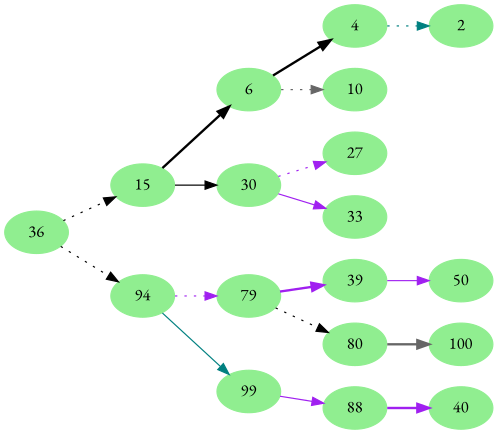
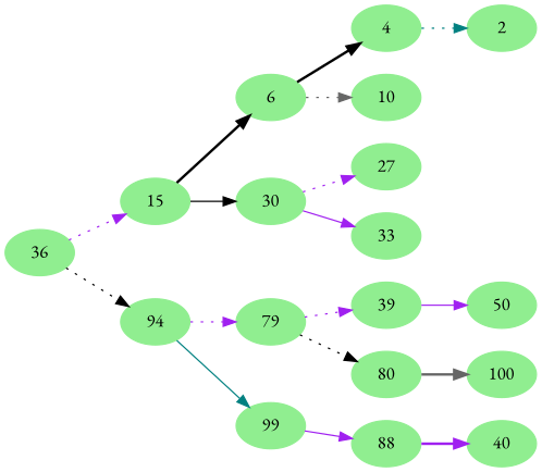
  digraph {
    fontname="EB Garamond"
    rankdir=LR
    node [color="#90EE90" fontname="EB Garamond" style=filled]
    edge [color=purple fontname="EB Garamond" style=dotted]
    36
    15
    n3 [label=94]
    6
    30
    79
    99
    4
    10
    27
    33
    39
    80
    88
    2
    50
    100
    n18 [label=40]
-   36 -> 15 [color=black]
+   36 -> 15
    36 -> n3 [color=black]
    15 -> 6 [color=black style=bold]
    15 -> 30 [color=black style=solid]
    n3 -> 79
    n3 -> 99 [color=teal style=solid]
    6 -> 4 [color=black style=bold]
    6 -> 10 [color=gray40]
    30 -> 27
    30 -> 33 [style=solid]
-   79 -> 39 [style=bold]
+   79 -> 39
    79 -> 80 [color=black]
    99 -> 88 [style=solid]
    4 -> 2 [color=teal]
    39 -> 50 [style=solid]
    80 -> 100 [color=gray40 style=bold]
    88 -> n18 [style=bold]
  }
